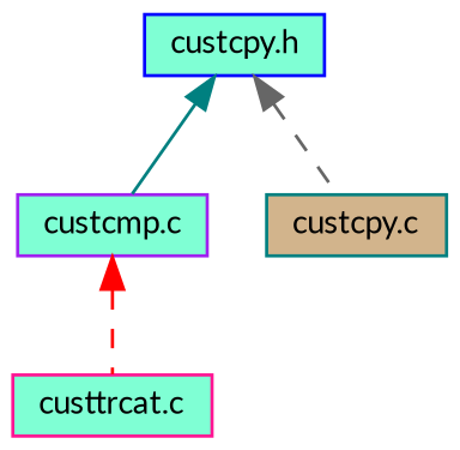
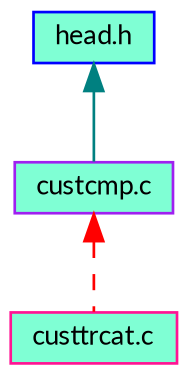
  digraph {
    fontname=Lato
    node [fillcolor=aquamarine fontname=Lato fontsize=10 shape=record style=filled]
    edge [dir=back fontname=Lato fontsize=10 labelfontname=Helvetica labelfontsize=10 style=dashed]
-   n1 [color=blue fontcolor=black height=0.2 label="custcpy.h" width=0.4]
+   n1 [color=blue fontcolor=black height=0.2 label="head.h" width=0.4]
    n2 [color=purple height=0.2 label="custcmp.c" width=0.4]
-   n3 [color=teal fillcolor=tan height=0.2 label="custcpy.c" width=0.4]
    n4 [color=deeppink height=0.2 label="custtrcat.c" width=0.4]
    n1 -> n2 [color=teal style=solid]
-   n1 -> n3 [color=gray40]
    n2 -> n4 [color=red]
  }
